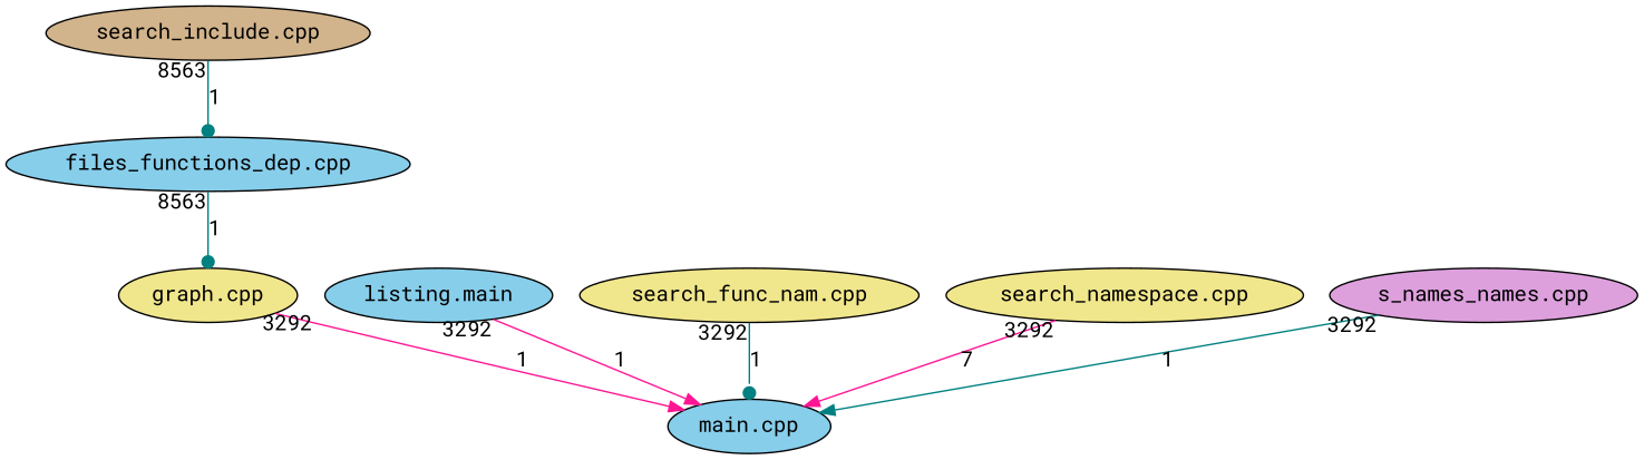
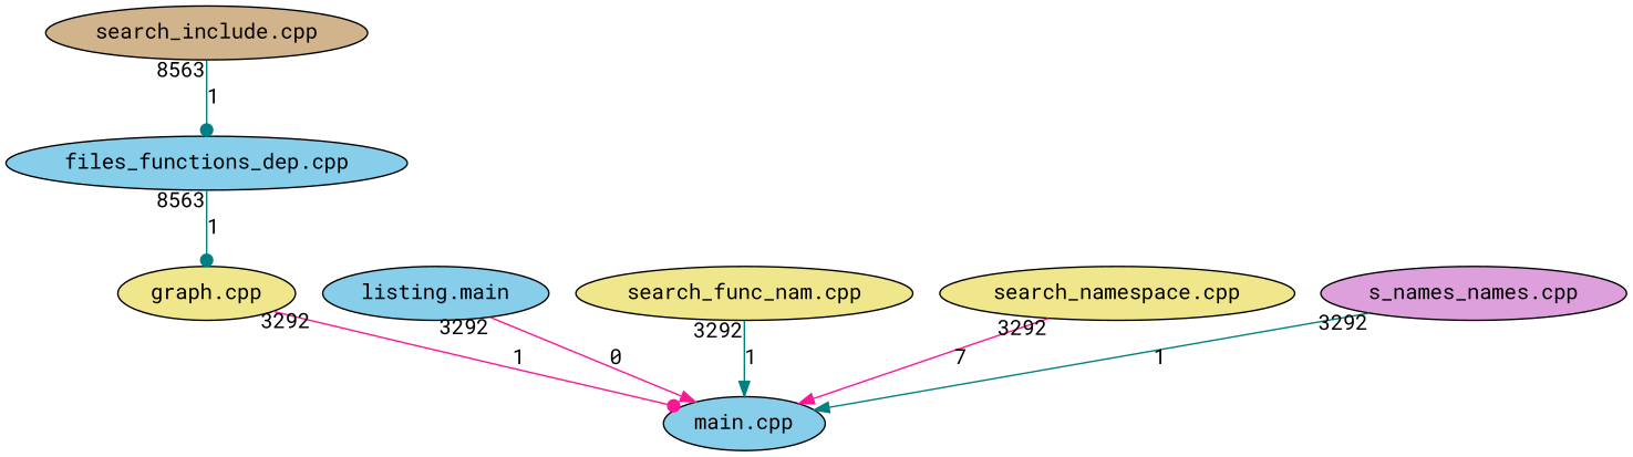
  digraph {
    fontname="Roboto Mono"
    node [fillcolor=skyblue fontname="Roboto Mono" style=filled]
    edge [arrowhead=normal color=teal fontname="Roboto Mono" taillabel=3292]
    "search_include.cpp" [fillcolor=tan]
    "files_functions_dep.cpp"
    "main.cpp"
    "graph.cpp" [fillcolor=khaki]
    n5 [label="listing.main"]
    "search_func_nam.cpp" [fillcolor=khaki]
    "search_namespace.cpp" [fillcolor=khaki]
    "s_names_names.cpp" [fillcolor=plum]
    "search_include.cpp" -> "files_functions_dep.cpp" [arrowhead=dot label=1 taillabel=8563]
    "files_functions_dep.cpp" -> "graph.cpp" [arrowhead=dot label=1 taillabel=8563]
-   "graph.cpp" -> "main.cpp" [color=deeppink label=1]
-   n5 -> "main.cpp" [color=deeppink label=1]
-   "search_func_nam.cpp" -> "main.cpp" [arrowhead=dot label=1]
+   "graph.cpp" -> "main.cpp" [arrowhead=dot color=deeppink label=1]
+   n5 -> "main.cpp" [color=deeppink label=0]
+   "search_func_nam.cpp" -> "main.cpp" [label=1]
    "search_namespace.cpp" -> "main.cpp" [color=deeppink label=7]
    "s_names_names.cpp" -> "main.cpp" [label=1]
  }
